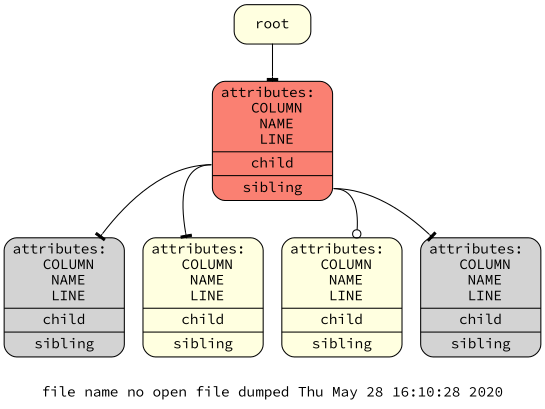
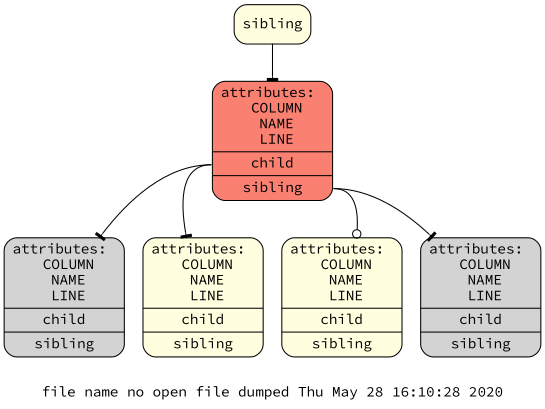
  digraph {
    label="file name no open file dumped Thu May 28 16:10:28 2020\n"
    fontname="Source Code Pro"
    node [shape=record style="rounded,filled" fillcolor=lightyellow fontname="Source Code Pro"]
    edge [tailport=f0 arrowhead=tee fontname="Source Code Pro"]
    n1 [label="{attributes: \n COLUMN\n NAME\n LINE\n|<f0>child|<f1>sibling}" fillcolor=salmon]
    n2 [label="{attributes: \n COLUMN\n NAME\n LINE\n|<f0>child|<f1>sibling}" fillcolor=lightgrey]
    n3 [label="{attributes: \n COLUMN\n NAME\n LINE\n|<f0>child|<f1>sibling}"]
    n4 [label="{attributes: \n COLUMN\n NAME\n LINE\n|<f0>child|<f1>sibling}"]
    n5 [label="{attributes: \n COLUMN\n NAME\n LINE\n|<f0>child|<f1>sibling}" fillcolor=lightgrey]
-   root
+   root [label=sibling]
    n1 -> n2
    n1 -> n3
    n1 -> n4 [tailport=f1 arrowhead=odot]
    n1 -> n5 [tailport=f1]
    root -> n1
  }
